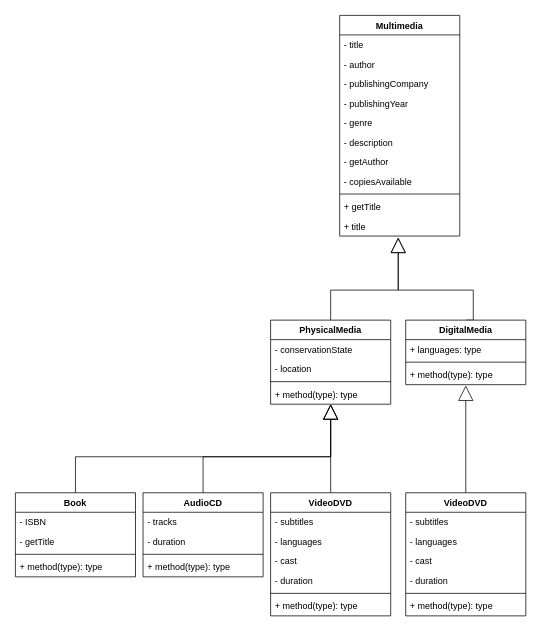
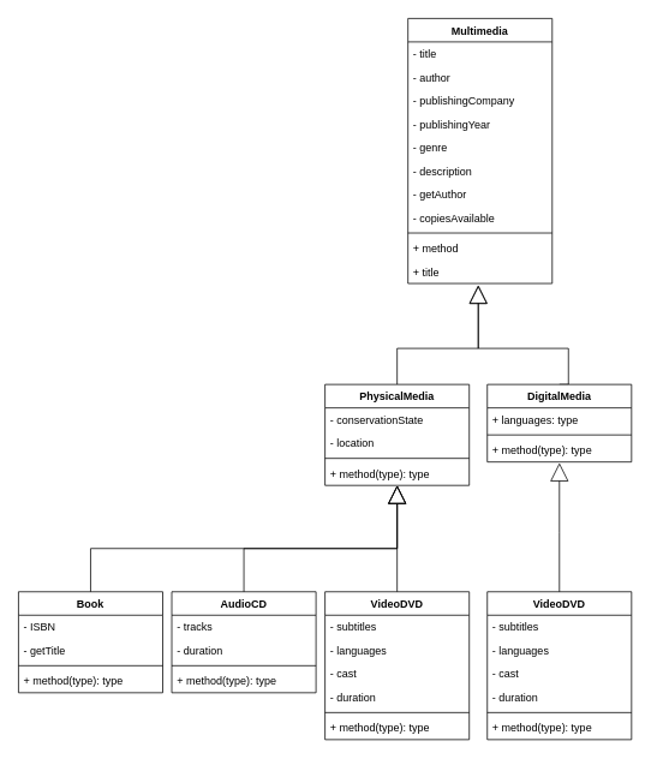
  <mxCell id="0" />
  <mxCell id="1" parent="0" />
  <mxCell id="2" value="Multimedia" style="swimlane;fontStyle=1;align=center;verticalAlign=top;childLayout=stackLayout;horizontal=1;startSize=26;horizontalStack=0;resizeParent=1;resizeParentMax=0;resizeLast=0;collapsible=1;marginBottom=0;rounded=0;labelBackgroundColor=none;" parent="1" vertex="1"><mxGeometry x="452" y="20" width="160" height="294" as="geometry" /></mxCell>
  <mxCell id="3" value="- title" style="text;strokeColor=none;fillColor=none;align=left;verticalAlign=top;spacingLeft=4;spacingRight=4;overflow=hidden;rotatable=0;points=[[0,0.5],[1,0.5]];portConstraint=eastwest;rounded=0;labelBackgroundColor=none;" parent="2" vertex="1"><mxGeometry y="26" width="160" height="26" as="geometry" /></mxCell>
  <mxCell id="4" value="- author" style="text;strokeColor=none;fillColor=none;align=left;verticalAlign=top;spacingLeft=4;spacingRight=4;overflow=hidden;rotatable=0;points=[[0,0.5],[1,0.5]];portConstraint=eastwest;rounded=0;labelBackgroundColor=none;" parent="2" vertex="1"><mxGeometry y="52" width="160" height="26" as="geometry" /></mxCell>
  <mxCell id="5" value="- publishingCompany" style="text;strokeColor=none;fillColor=none;align=left;verticalAlign=top;spacingLeft=4;spacingRight=4;overflow=hidden;rotatable=0;points=[[0,0.5],[1,0.5]];portConstraint=eastwest;rounded=0;labelBackgroundColor=none;" parent="2" vertex="1"><mxGeometry y="78" width="160" height="26" as="geometry" /></mxCell>
  <mxCell id="6" value="- publishingYear" style="text;strokeColor=none;fillColor=none;align=left;verticalAlign=top;spacingLeft=4;spacingRight=4;overflow=hidden;rotatable=0;points=[[0,0.5],[1,0.5]];portConstraint=eastwest;rounded=0;labelBackgroundColor=none;" parent="2" vertex="1"><mxGeometry y="104" width="160" height="26" as="geometry" /></mxCell>
  <mxCell id="7" value="- genre" style="text;strokeColor=none;fillColor=none;align=left;verticalAlign=top;spacingLeft=4;spacingRight=4;overflow=hidden;rotatable=0;points=[[0,0.5],[1,0.5]];portConstraint=eastwest;rounded=0;labelBackgroundColor=none;" parent="2" vertex="1"><mxGeometry y="130" width="160" height="26" as="geometry" /></mxCell>
  <mxCell id="8" value="- description" style="text;strokeColor=none;fillColor=none;align=left;verticalAlign=top;spacingLeft=4;spacingRight=4;overflow=hidden;rotatable=0;points=[[0,0.5],[1,0.5]];portConstraint=eastwest;rounded=0;labelBackgroundColor=none;" parent="2" vertex="1"><mxGeometry y="156" width="160" height="26" as="geometry" /></mxCell>
  <mxCell id="9" value="- getAuthor" style="text;strokeColor=none;fillColor=none;align=left;verticalAlign=top;spacingLeft=4;spacingRight=4;overflow=hidden;rotatable=0;points=[[0,0.5],[1,0.5]];portConstraint=eastwest;rounded=0;labelBackgroundColor=none;" vertex="1" parent="2"><mxGeometry y="182" width="160" height="26" as="geometry" /></mxCell>
  <mxCell id="10" value="- copiesAvailable" style="text;strokeColor=none;fillColor=none;align=left;verticalAlign=top;spacingLeft=4;spacingRight=4;overflow=hidden;rotatable=0;points=[[0,0.5],[1,0.5]];portConstraint=eastwest;rounded=0;labelBackgroundColor=none;" vertex="1" parent="2"><mxGeometry y="208" width="160" height="26" as="geometry" /></mxCell>
  <mxCell id="11" value="" style="line;strokeWidth=1;fillColor=none;align=left;verticalAlign=middle;spacingTop=-1;spacingLeft=3;spacingRight=3;rotatable=0;labelPosition=right;points=[];portConstraint=eastwest;rounded=0;labelBackgroundColor=none;" parent="2" vertex="1"><mxGeometry y="234" width="160" height="8" as="geometry" /></mxCell>
- <mxCell id="12" value="+ getTitle" style="text;strokeColor=none;fillColor=none;align=left;verticalAlign=top;spacingLeft=4;spacingRight=4;overflow=hidden;rotatable=0;points=[[0,0.5],[1,0.5]];portConstraint=eastwest;rounded=0;labelBackgroundColor=none;" parent="2" vertex="1"><mxGeometry y="242" width="160" height="26" as="geometry" /></mxCell>
+ <mxCell id="12" value="+ method" style="text;strokeColor=none;fillColor=none;align=left;verticalAlign=top;spacingLeft=4;spacingRight=4;overflow=hidden;rotatable=0;points=[[0,0.5],[1,0.5]];portConstraint=eastwest;rounded=0;labelBackgroundColor=none;" parent="2" vertex="1"><mxGeometry y="242" width="160" height="26" as="geometry" /></mxCell>
  <mxCell id="13" value="+ title" style="text;strokeColor=none;fillColor=none;align=left;verticalAlign=top;spacingLeft=4;spacingRight=4;overflow=hidden;rotatable=0;points=[[0,0.5],[1,0.5]];portConstraint=eastwest;rounded=0;labelBackgroundColor=none;" parent="2" vertex="1"><mxGeometry y="268" width="160" height="26" as="geometry" /></mxCell>
  <mxCell id="14" style="edgeStyle=orthogonalEdgeStyle;orthogonalLoop=1;jettySize=auto;html=1;strokeColor=none;" parent="1" edge="1"><mxGeometry relative="1" as="geometry"><mxPoint x="580" y="346" as="targetPoint" /><mxPoint x="720" y="469" as="sourcePoint" /></mxGeometry></mxCell>
  <mxCell id="15" style="edgeStyle=orthogonalEdgeStyle;shape=connector;rounded=0;jumpStyle=none;orthogonalLoop=1;jettySize=auto;html=1;labelBackgroundColor=none;strokeColor=default;fontFamily=Helvetica;fontSize=11;fontColor=default;endArrow=block;endFill=0;endSize=18;" parent="1" source="16" edge="1"><mxGeometry relative="1" as="geometry"><mxPoint x="530" y="316" as="targetPoint" /><Array as="points"><mxPoint x="440" y="386" /><mxPoint x="530" y="386" /></Array></mxGeometry></mxCell>
  <mxCell id="16" value="PhysicalMedia" style="swimlane;fontStyle=1;align=center;verticalAlign=top;childLayout=stackLayout;horizontal=1;startSize=26;horizontalStack=0;resizeParent=1;resizeParentMax=0;resizeLast=0;collapsible=1;marginBottom=0;rounded=0;labelBackgroundColor=none;" parent="1" vertex="1"><mxGeometry x="360" y="426" width="160" height="112" as="geometry" /></mxCell>
  <mxCell id="17" value="- conservationState" style="text;strokeColor=none;fillColor=none;align=left;verticalAlign=top;spacingLeft=4;spacingRight=4;overflow=hidden;rotatable=0;points=[[0,0.5],[1,0.5]];portConstraint=eastwest;rounded=0;labelBackgroundColor=none;" parent="16" vertex="1"><mxGeometry y="26" width="160" height="26" as="geometry" /></mxCell>
  <mxCell id="18" value="- location" style="text;strokeColor=none;fillColor=none;align=left;verticalAlign=top;spacingLeft=4;spacingRight=4;overflow=hidden;rotatable=0;points=[[0,0.5],[1,0.5]];portConstraint=eastwest;rounded=0;labelBackgroundColor=none;" vertex="1" parent="16"><mxGeometry y="52" width="160" height="26" as="geometry" /></mxCell>
  <mxCell id="19" value="" style="line;strokeWidth=1;fillColor=none;align=left;verticalAlign=middle;spacingTop=-1;spacingLeft=3;spacingRight=3;rotatable=0;labelPosition=right;points=[];portConstraint=eastwest;rounded=0;labelBackgroundColor=none;" parent="16" vertex="1"><mxGeometry y="78" width="160" height="8" as="geometry" /></mxCell>
  <mxCell id="20" value="+ method(type): type" style="text;strokeColor=none;fillColor=none;align=left;verticalAlign=top;spacingLeft=4;spacingRight=4;overflow=hidden;rotatable=0;points=[[0,0.5],[1,0.5]];portConstraint=eastwest;rounded=0;labelBackgroundColor=none;" parent="16" vertex="1"><mxGeometry y="86" width="160" height="26" as="geometry" /></mxCell>
  <mxCell id="21" style="edgeStyle=orthogonalEdgeStyle;shape=connector;rounded=0;jumpStyle=none;orthogonalLoop=1;jettySize=auto;html=1;labelBackgroundColor=none;strokeColor=default;fontFamily=Helvetica;fontSize=11;fontColor=default;endArrow=block;endFill=0;endSize=18;exitX=0.5;exitY=0;exitDx=0;exitDy=0;" parent="1" source="22" edge="1"><mxGeometry relative="1" as="geometry"><mxPoint x="530" y="316" as="targetPoint" /><Array as="points"><mxPoint x="630" y="386" /><mxPoint x="530" y="386" /></Array></mxGeometry></mxCell>
  <mxCell id="22" value="DigitalMedia" style="swimlane;fontStyle=1;align=center;verticalAlign=top;childLayout=stackLayout;horizontal=1;startSize=26;horizontalStack=0;resizeParent=1;resizeParentMax=0;resizeLast=0;collapsible=1;marginBottom=0;rounded=0;labelBackgroundColor=none;" parent="1" vertex="1"><mxGeometry x="540" y="426" width="160" height="86" as="geometry" /></mxCell>
  <mxCell id="23" value="+ languages: type" style="text;strokeColor=none;fillColor=none;align=left;verticalAlign=top;spacingLeft=4;spacingRight=4;overflow=hidden;rotatable=0;points=[[0,0.5],[1,0.5]];portConstraint=eastwest;rounded=0;labelBackgroundColor=none;" parent="22" vertex="1"><mxGeometry y="26" width="160" height="26" as="geometry" /></mxCell>
  <mxCell id="24" value="" style="line;strokeWidth=1;fillColor=none;align=left;verticalAlign=middle;spacingTop=-1;spacingLeft=3;spacingRight=3;rotatable=0;labelPosition=right;points=[];portConstraint=eastwest;rounded=0;labelBackgroundColor=none;" parent="22" vertex="1"><mxGeometry y="52" width="160" height="8" as="geometry" /></mxCell>
  <mxCell id="25" value="+ method(type): type" style="text;strokeColor=none;fillColor=none;align=left;verticalAlign=top;spacingLeft=4;spacingRight=4;overflow=hidden;rotatable=0;points=[[0,0.5],[1,0.5]];portConstraint=eastwest;rounded=0;labelBackgroundColor=none;" parent="22" vertex="1"><mxGeometry y="60" width="160" height="26" as="geometry" /></mxCell>
  <mxCell id="26" value="Book" style="swimlane;fontStyle=1;align=center;verticalAlign=top;childLayout=stackLayout;horizontal=1;startSize=26;horizontalStack=0;resizeParent=1;resizeParentMax=0;resizeLast=0;collapsible=1;marginBottom=0;rounded=0;labelBackgroundColor=none;" vertex="1" parent="1"><mxGeometry x="20" y="656" width="160" height="112" as="geometry" /></mxCell>
  <mxCell id="27" value="- ISBN" style="text;strokeColor=none;fillColor=none;align=left;verticalAlign=top;spacingLeft=4;spacingRight=4;overflow=hidden;rotatable=0;points=[[0,0.5],[1,0.5]];portConstraint=eastwest;rounded=0;labelBackgroundColor=none;" vertex="1" parent="26"><mxGeometry y="26" width="160" height="26" as="geometry" /></mxCell>
  <mxCell id="28" value="- getTitle" style="text;strokeColor=none;fillColor=none;align=left;verticalAlign=top;spacingLeft=4;spacingRight=4;overflow=hidden;rotatable=0;points=[[0,0.5],[1,0.5]];portConstraint=eastwest;rounded=0;labelBackgroundColor=none;" vertex="1" parent="26"><mxGeometry y="52" width="160" height="26" as="geometry" /></mxCell>
  <mxCell id="29" value="" style="line;strokeWidth=1;fillColor=none;align=left;verticalAlign=middle;spacingTop=-1;spacingLeft=3;spacingRight=3;rotatable=0;labelPosition=right;points=[];portConstraint=eastwest;rounded=0;labelBackgroundColor=none;" vertex="1" parent="26"><mxGeometry y="78" width="160" height="8" as="geometry" /></mxCell>
  <mxCell id="30" value="+ method(type): type" style="text;strokeColor=none;fillColor=none;align=left;verticalAlign=top;spacingLeft=4;spacingRight=4;overflow=hidden;rotatable=0;points=[[0,0.5],[1,0.5]];portConstraint=eastwest;rounded=0;labelBackgroundColor=none;" vertex="1" parent="26"><mxGeometry y="86" width="160" height="26" as="geometry" /></mxCell>
  <mxCell id="31" value="AudioCD" style="swimlane;fontStyle=1;align=center;verticalAlign=top;childLayout=stackLayout;horizontal=1;startSize=26;horizontalStack=0;resizeParent=1;resizeParentMax=0;resizeLast=0;collapsible=1;marginBottom=0;rounded=0;labelBackgroundColor=none;" vertex="1" parent="1"><mxGeometry x="190" y="656" width="160" height="112" as="geometry" /></mxCell>
  <mxCell id="32" value="- tracks" style="text;strokeColor=none;fillColor=none;align=left;verticalAlign=top;spacingLeft=4;spacingRight=4;overflow=hidden;rotatable=0;points=[[0,0.5],[1,0.5]];portConstraint=eastwest;rounded=0;labelBackgroundColor=none;" vertex="1" parent="31"><mxGeometry y="26" width="160" height="26" as="geometry" /></mxCell>
  <mxCell id="33" value="- duration" style="text;strokeColor=none;fillColor=none;align=left;verticalAlign=top;spacingLeft=4;spacingRight=4;overflow=hidden;rotatable=0;points=[[0,0.5],[1,0.5]];portConstraint=eastwest;rounded=0;labelBackgroundColor=none;" vertex="1" parent="31"><mxGeometry y="52" width="160" height="26" as="geometry" /></mxCell>
  <mxCell id="34" value="" style="line;strokeWidth=1;fillColor=none;align=left;verticalAlign=middle;spacingTop=-1;spacingLeft=3;spacingRight=3;rotatable=0;labelPosition=right;points=[];portConstraint=eastwest;rounded=0;labelBackgroundColor=none;" vertex="1" parent="31"><mxGeometry y="78" width="160" height="8" as="geometry" /></mxCell>
  <mxCell id="35" value="+ method(type): type" style="text;strokeColor=none;fillColor=none;align=left;verticalAlign=top;spacingLeft=4;spacingRight=4;overflow=hidden;rotatable=0;points=[[0,0.5],[1,0.5]];portConstraint=eastwest;rounded=0;labelBackgroundColor=none;" vertex="1" parent="31"><mxGeometry y="86" width="160" height="26" as="geometry" /></mxCell>
  <mxCell id="36" value="VideoDVD" style="swimlane;fontStyle=1;align=center;verticalAlign=top;childLayout=stackLayout;horizontal=1;startSize=26;horizontalStack=0;resizeParent=1;resizeParentMax=0;resizeLast=0;collapsible=1;marginBottom=0;rounded=0;labelBackgroundColor=none;" vertex="1" parent="1"><mxGeometry x="360" y="656" width="160" height="164" as="geometry" /></mxCell>
  <mxCell id="37" value="- subtitles" style="text;strokeColor=none;fillColor=none;align=left;verticalAlign=top;spacingLeft=4;spacingRight=4;overflow=hidden;rotatable=0;points=[[0,0.5],[1,0.5]];portConstraint=eastwest;rounded=0;labelBackgroundColor=none;" vertex="1" parent="36"><mxGeometry y="26" width="160" height="26" as="geometry" /></mxCell>
  <mxCell id="38" value="- languages" style="text;strokeColor=none;fillColor=none;align=left;verticalAlign=top;spacingLeft=4;spacingRight=4;overflow=hidden;rotatable=0;points=[[0,0.5],[1,0.5]];portConstraint=eastwest;rounded=0;labelBackgroundColor=none;" vertex="1" parent="36"><mxGeometry y="52" width="160" height="26" as="geometry" /></mxCell>
  <mxCell id="39" value="- cast" style="text;strokeColor=none;fillColor=none;align=left;verticalAlign=top;spacingLeft=4;spacingRight=4;overflow=hidden;rotatable=0;points=[[0,0.5],[1,0.5]];portConstraint=eastwest;rounded=0;labelBackgroundColor=none;" vertex="1" parent="36"><mxGeometry y="78" width="160" height="26" as="geometry" /></mxCell>
  <mxCell id="40" value="- duration" style="text;strokeColor=none;fillColor=none;align=left;verticalAlign=top;spacingLeft=4;spacingRight=4;overflow=hidden;rotatable=0;points=[[0,0.5],[1,0.5]];portConstraint=eastwest;rounded=0;labelBackgroundColor=none;" vertex="1" parent="36"><mxGeometry y="104" width="160" height="26" as="geometry" /></mxCell>
  <mxCell id="41" value="" style="line;strokeWidth=1;fillColor=none;align=left;verticalAlign=middle;spacingTop=-1;spacingLeft=3;spacingRight=3;rotatable=0;labelPosition=right;points=[];portConstraint=eastwest;rounded=0;labelBackgroundColor=none;" vertex="1" parent="36"><mxGeometry y="130" width="160" height="8" as="geometry" /></mxCell>
  <mxCell id="42" value="+ method(type): type" style="text;strokeColor=none;fillColor=none;align=left;verticalAlign=top;spacingLeft=4;spacingRight=4;overflow=hidden;rotatable=0;points=[[0,0.5],[1,0.5]];portConstraint=eastwest;rounded=0;labelBackgroundColor=none;" vertex="1" parent="36"><mxGeometry y="138" width="160" height="26" as="geometry" /></mxCell>
  <mxCell id="43" style="edgeStyle=orthogonalEdgeStyle;shape=connector;rounded=0;jumpStyle=none;orthogonalLoop=1;jettySize=auto;html=1;labelBackgroundColor=none;strokeColor=default;fontFamily=Helvetica;fontSize=11;fontColor=default;endArrow=block;endFill=0;endSize=18;exitX=0.5;exitY=0;exitDx=0;exitDy=0;" edge="1" parent="1" source="26"><mxGeometry relative="1" as="geometry"><mxPoint x="440" y="538" as="targetPoint" /><Array as="points"><mxPoint x="100" y="608" /><mxPoint x="440" y="608" /></Array><mxPoint x="350" y="648" as="sourcePoint" /></mxGeometry></mxCell>
  <mxCell id="44" style="edgeStyle=orthogonalEdgeStyle;shape=connector;rounded=0;jumpStyle=none;orthogonalLoop=1;jettySize=auto;html=1;labelBackgroundColor=none;strokeColor=default;fontFamily=Helvetica;fontSize=11;fontColor=default;endArrow=block;endFill=0;endSize=18;" edge="1" parent="1"><mxGeometry relative="1" as="geometry"><mxPoint x="440" y="538" as="targetPoint" /><Array as="points"><mxPoint x="270" y="656" /><mxPoint x="270" y="608" /><mxPoint x="440" y="608" /></Array><mxPoint x="270" y="656" as="sourcePoint" /></mxGeometry></mxCell>
  <mxCell id="45" style="edgeStyle=orthogonalEdgeStyle;shape=connector;rounded=0;jumpStyle=none;orthogonalLoop=1;jettySize=auto;html=1;labelBackgroundColor=none;strokeColor=default;fontFamily=Helvetica;fontSize=11;fontColor=default;endArrow=block;endFill=0;endSize=18;" edge="1" parent="1"><mxGeometry relative="1" as="geometry"><mxPoint x="440" y="538" as="targetPoint" /><Array as="points"><mxPoint x="440" y="656" /></Array><mxPoint x="440" y="656" as="sourcePoint" /></mxGeometry></mxCell>
  <mxCell id="46" value="VideoDVD" style="swimlane;fontStyle=1;align=center;verticalAlign=top;childLayout=stackLayout;horizontal=1;startSize=26;horizontalStack=0;resizeParent=1;resizeParentMax=0;resizeLast=0;collapsible=1;marginBottom=0;rounded=0;labelBackgroundColor=none;" vertex="1" parent="1"><mxGeometry x="540" y="656" width="160" height="164" as="geometry" /></mxCell>
  <mxCell id="47" value="- subtitles" style="text;strokeColor=none;fillColor=none;align=left;verticalAlign=top;spacingLeft=4;spacingRight=4;overflow=hidden;rotatable=0;points=[[0,0.5],[1,0.5]];portConstraint=eastwest;rounded=0;labelBackgroundColor=none;" vertex="1" parent="46"><mxGeometry y="26" width="160" height="26" as="geometry" /></mxCell>
  <mxCell id="48" value="- languages" style="text;strokeColor=none;fillColor=none;align=left;verticalAlign=top;spacingLeft=4;spacingRight=4;overflow=hidden;rotatable=0;points=[[0,0.5],[1,0.5]];portConstraint=eastwest;rounded=0;labelBackgroundColor=none;" vertex="1" parent="46"><mxGeometry y="52" width="160" height="26" as="geometry" /></mxCell>
  <mxCell id="49" value="- cast" style="text;strokeColor=none;fillColor=none;align=left;verticalAlign=top;spacingLeft=4;spacingRight=4;overflow=hidden;rotatable=0;points=[[0,0.5],[1,0.5]];portConstraint=eastwest;rounded=0;labelBackgroundColor=none;" vertex="1" parent="46"><mxGeometry y="78" width="160" height="26" as="geometry" /></mxCell>
  <mxCell id="50" value="- duration" style="text;strokeColor=none;fillColor=none;align=left;verticalAlign=top;spacingLeft=4;spacingRight=4;overflow=hidden;rotatable=0;points=[[0,0.5],[1,0.5]];portConstraint=eastwest;rounded=0;labelBackgroundColor=none;" vertex="1" parent="46"><mxGeometry y="104" width="160" height="26" as="geometry" /></mxCell>
  <mxCell id="51" value="" style="line;strokeWidth=1;fillColor=none;align=left;verticalAlign=middle;spacingTop=-1;spacingLeft=3;spacingRight=3;rotatable=0;labelPosition=right;points=[];portConstraint=eastwest;rounded=0;labelBackgroundColor=none;" vertex="1" parent="46"><mxGeometry y="130" width="160" height="8" as="geometry" /></mxCell>
  <mxCell id="52" value="+ method(type): type" style="text;strokeColor=none;fillColor=none;align=left;verticalAlign=top;spacingLeft=4;spacingRight=4;overflow=hidden;rotatable=0;points=[[0,0.5],[1,0.5]];portConstraint=eastwest;rounded=0;labelBackgroundColor=none;" vertex="1" parent="46"><mxGeometry y="138" width="160" height="26" as="geometry" /></mxCell>
  <mxCell id="53" style="edgeStyle=orthogonalEdgeStyle;shape=connector;rounded=0;jumpStyle=none;orthogonalLoop=1;jettySize=auto;html=1;labelBackgroundColor=none;strokeColor=default;fontFamily=Helvetica;fontSize=11;fontColor=default;endArrow=block;endFill=0;endSize=18;exitX=0.5;exitY=0;exitDx=0;exitDy=0;" edge="1" parent="1" source="46"><mxGeometry relative="1" as="geometry"><mxPoint x="620" y="513" as="targetPoint" /><Array as="points" /><mxPoint x="620" y="643" as="sourcePoint" /></mxGeometry></mxCell>
